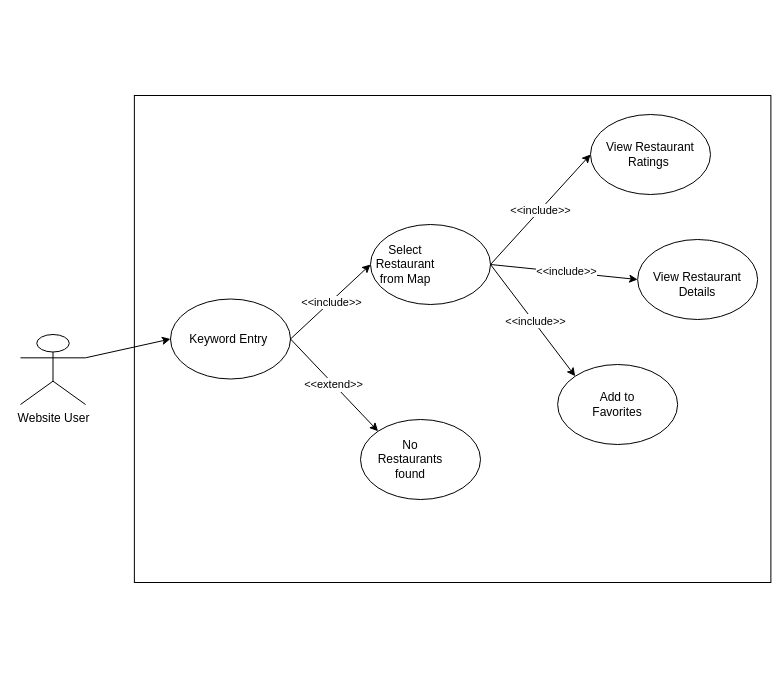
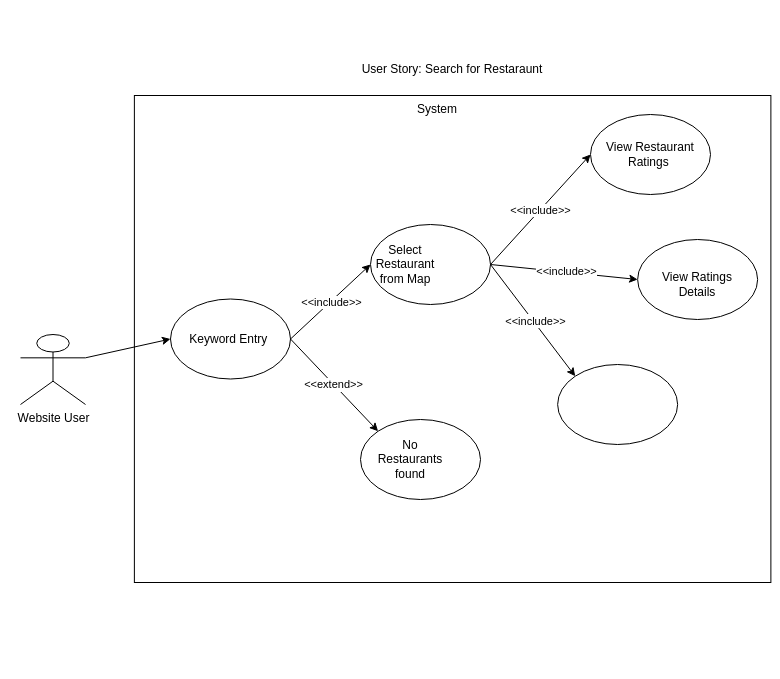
  <mxCell id="0" />
  <mxCell id="1" parent="0" />
  <mxCell id="2" value="" style="rounded=0;whiteSpace=wrap;html=1;rotation=90;" vertex="1" parent="1"><mxGeometry x="208.63" y="20.25" width="487" height="636.5" as="geometry" /></mxCell>
  <mxCell id="3" value="" style="ellipse;whiteSpace=wrap;html=1;" vertex="1" parent="1"><mxGeometry x="637.13" y="239" width="120" height="80" as="geometry" /></mxCell>
  <mxCell id="4" value="Website User" style="shape=umlActor;verticalLabelPosition=bottom;verticalAlign=top;html=1;outlineConnect=0;" vertex="1" parent="1"><mxGeometry x="20" y="334" width="65" height="70" as="geometry" /></mxCell>
  <mxCell id="5" value="" style="ellipse;whiteSpace=wrap;html=1;" vertex="1" parent="1"><mxGeometry x="370" y="224" width="120" height="80" as="geometry" /></mxCell>
  <mxCell id="6" value="" style="ellipse;whiteSpace=wrap;html=1;" vertex="1" parent="1"><mxGeometry x="590" y="114" width="120" height="80" as="geometry" /></mxCell>
  <mxCell id="7" value="" style="ellipse;whiteSpace=wrap;html=1;" vertex="1" parent="1"><mxGeometry x="360" y="419" width="120" height="80" as="geometry" /></mxCell>
  <mxCell id="8" value="" style="endArrow=classic;html=1;rounded=0;exitX=1;exitY=0.333;exitDx=0;exitDy=0;exitPerimeter=0;entryX=0;entryY=0.5;entryDx=0;entryDy=0;" edge="1" parent="1" source="4" target="22"><mxGeometry width="50" height="50" relative="1" as="geometry"><mxPoint x="193" y="429" as="sourcePoint" /><mxPoint x="193" y="199" as="targetPoint" /></mxGeometry></mxCell>
+ <mxCell id="9" value="System" style="text;html=1;align=center;verticalAlign=middle;whiteSpace=wrap;rounded=0;" vertex="1" parent="1"><mxGeometry x="406.75" y="94" width="60" height="30" as="geometry" /></mxCell>
+ <mxCell id="10" value="User Story: Search for Restaraunt" style="text;html=1;align=center;verticalAlign=middle;whiteSpace=wrap;rounded=0;" vertex="1" parent="1"><mxGeometry x="347.13" width="210" height="30" as="geometry" y="54" /></mxCell>
  <mxCell id="11" value="" style="endArrow=classic;html=1;rounded=0;exitX=1;exitY=0.5;exitDx=0;exitDy=0;entryX=0;entryY=0;entryDx=0;entryDy=0;" edge="1" parent="1" source="22" target="7"><mxGeometry relative="1" as="geometry"><mxPoint x="210" y="374" as="sourcePoint" /><mxPoint x="370" y="444" as="targetPoint" /></mxGeometry></mxCell>
  <mxCell id="12" value="Label" style="edgeLabel;resizable=0;html=1;;align=center;verticalAlign=middle;" connectable="0" vertex="1" parent="11"><mxGeometry relative="1" as="geometry" /></mxCell>
  <mxCell id="13" value="&amp;lt;&amp;lt;extend&amp;gt;&amp;gt;" style="edgeLabel;html=1;align=center;verticalAlign=middle;resizable=0;points=[];" vertex="1" connectable="0" parent="11"><mxGeometry x="-0.029" relative="1" as="geometry"><mxPoint as="offset" /></mxGeometry></mxCell>
  <mxCell id="14" value="" style="endArrow=classic;html=1;rounded=0;exitX=1;exitY=0.5;exitDx=0;exitDy=0;entryX=0;entryY=0.5;entryDx=0;entryDy=0;" edge="1" parent="1" source="5" target="6"><mxGeometry relative="1" as="geometry"><mxPoint x="460" y="339" as="sourcePoint" /><mxPoint x="560" y="339" as="targetPoint" /></mxGeometry></mxCell>
  <mxCell id="15" value="&amp;lt;&amp;lt;include&amp;gt;&amp;gt;" style="edgeLabel;resizable=0;html=1;;align=center;verticalAlign=middle;" connectable="0" vertex="1" parent="14"><mxGeometry relative="1" as="geometry" /></mxCell>
  <mxCell id="16" value="No Restaurants found" style="text;html=1;align=center;verticalAlign=middle;whiteSpace=wrap;rounded=0;" vertex="1" parent="1"><mxGeometry x="380" y="444" width="60" height="30" as="geometry" /></mxCell>
  <mxCell id="17" value="View Restaurant Ratings&amp;nbsp;" style="text;html=1;align=center;verticalAlign=middle;whiteSpace=wrap;rounded=0;" vertex="1" parent="1"><mxGeometry x="600" y="139" width="100" height="30" as="geometry" /></mxCell>
- <mxCell id="18" value="View Restaurant Details" style="text;html=1;align=center;verticalAlign=middle;whiteSpace=wrap;rounded=0;" vertex="1" parent="1"><mxGeometry x="647.13" y="268.5" width="100" height="30" as="geometry" /></mxCell>
+ <mxCell id="18" value="View Ratings Details" style="text;html=1;align=center;verticalAlign=middle;whiteSpace=wrap;rounded=0;" vertex="1" parent="1"><mxGeometry x="647.13" y="268.5" width="100" height="30" as="geometry" /></mxCell>
  <mxCell id="19" value="" style="endArrow=classic;html=1;rounded=0;entryX=0;entryY=0.5;entryDx=0;entryDy=0;" edge="1" parent="1" target="3"><mxGeometry relative="1" as="geometry"><mxPoint x="490" y="264" as="sourcePoint" /><mxPoint x="620" y="309" as="targetPoint" /></mxGeometry></mxCell>
  <mxCell id="20" value="Label" style="edgeLabel;resizable=0;html=1;;align=center;verticalAlign=middle;" connectable="0" vertex="1" parent="19"><mxGeometry relative="1" as="geometry" /></mxCell>
  <mxCell id="21" value="&amp;lt;&amp;lt;include&amp;gt;&amp;gt;" style="edgeLabel;html=1;align=center;verticalAlign=middle;resizable=0;points=[];" vertex="1" connectable="0" parent="19"><mxGeometry x="0.023" y="1" relative="1" as="geometry"><mxPoint as="offset" /></mxGeometry></mxCell>
  <mxCell id="22" value="" style="ellipse;whiteSpace=wrap;html=1;" vertex="1" parent="1"><mxGeometry x="170" y="298.5" width="120" height="80" as="geometry" /></mxCell>
  <mxCell id="23" value="Keyword Entry&amp;nbsp;" style="text;html=1;align=center;verticalAlign=middle;whiteSpace=wrap;rounded=0;" vertex="1" parent="1"><mxGeometry x="180" y="323.5" width="100" height="30" as="geometry" /></mxCell>
  <mxCell id="24" value="" style="endArrow=classic;html=1;rounded=0;exitX=1;exitY=0.5;exitDx=0;exitDy=0;entryX=0;entryY=0.5;entryDx=0;entryDy=0;" edge="1" parent="1" source="22" target="5"><mxGeometry relative="1" as="geometry"><mxPoint x="310" y="314" as="sourcePoint" /><mxPoint x="410" y="314" as="targetPoint" /></mxGeometry></mxCell>
  <mxCell id="25" value="&amp;lt;&amp;lt;include&amp;gt;&amp;gt;" style="edgeLabel;resizable=0;html=1;;align=center;verticalAlign=middle;" connectable="0" vertex="1" parent="24"><mxGeometry relative="1" as="geometry" /></mxCell>
  <mxCell id="26" value="Select Restaurant from Map" style="text;html=1;align=center;verticalAlign=middle;whiteSpace=wrap;rounded=0;" vertex="1" parent="1"><mxGeometry x="375" y="249" width="60" height="30" as="geometry" /></mxCell>
  <mxCell id="27" value="" style="ellipse;whiteSpace=wrap;html=1;" vertex="1" parent="1"><mxGeometry x="557.13" y="364" width="120" height="80" as="geometry" /></mxCell>
- <mxCell id="28" value="Add to Favorites" style="text;html=1;align=center;verticalAlign=middle;whiteSpace=wrap;rounded=0;" vertex="1" parent="1"><mxGeometry x="587.13" y="389" width="60" height="30" as="geometry" /></mxCell>
  <mxCell id="29" value="" style="endArrow=classic;html=1;rounded=0;entryX=0;entryY=0;entryDx=0;entryDy=0;" edge="1" parent="1" target="27"><mxGeometry relative="1" as="geometry"><mxPoint x="490" y="264" as="sourcePoint" /><mxPoint x="647" y="289" as="targetPoint" /></mxGeometry></mxCell>
  <mxCell id="30" value="Label" style="edgeLabel;resizable=0;html=1;;align=center;verticalAlign=middle;" connectable="0" vertex="1" parent="29"><mxGeometry relative="1" as="geometry" /></mxCell>
  <mxCell id="31" value="&amp;lt;&amp;lt;include&amp;gt;&amp;gt;" style="edgeLabel;html=1;align=center;verticalAlign=middle;resizable=0;points=[];" vertex="1" connectable="0" parent="29"><mxGeometry x="0.023" y="1" relative="1" as="geometry"><mxPoint as="offset" /></mxGeometry></mxCell>
